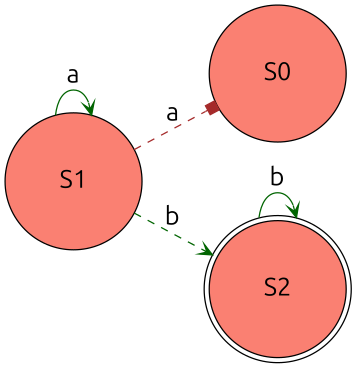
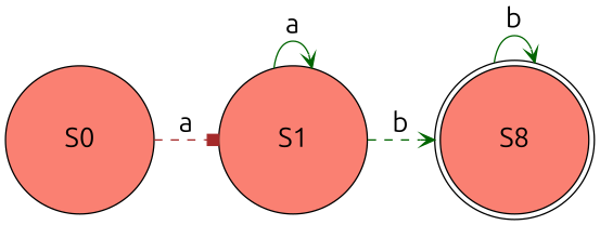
  digraph {
    fontname=Ubuntu
    rankdir=LR
    splines=true
    node [fillcolor=salmon fontname=Ubuntu fontsize=20 shape=circle style=filled]
    edge [arrowhead=vee color=darkgreen fontname=Ubuntu fontsize=20 style=dashed]
    n1 [height=0.5 label=S0 width=1.5]
    n2 [height=0.5 label=S1 width=1.5]
-   n3 [height=0.5 label=S2 peripheries=2 width=1.5]
-   n2 -> n1 [arrowhead=box color=brown label=a]
+   n3 [height=0.5 label=S8 peripheries=2 width=1.5]
+   n1 -> n2 [arrowhead=box color=brown label=a]
    n2 -> n2 [label=a style=solid]
    n2 -> n3 [label=b]
    n3 -> n3 [label=b style=solid]
  }
